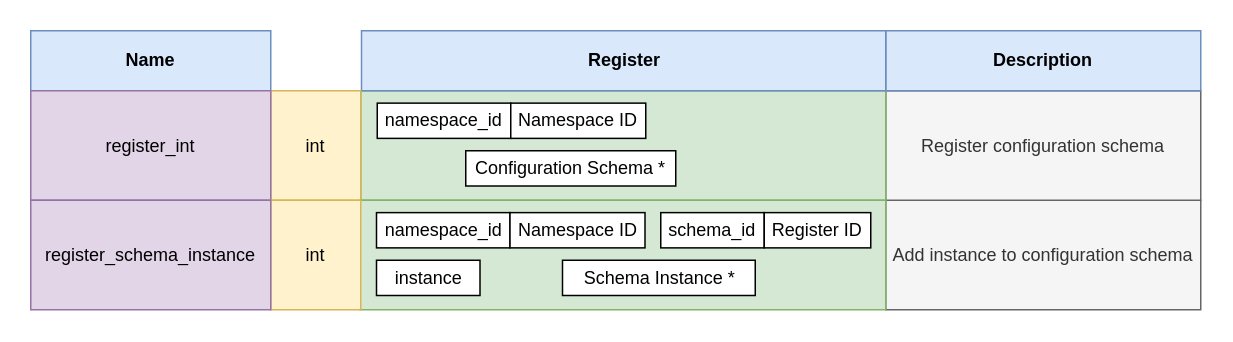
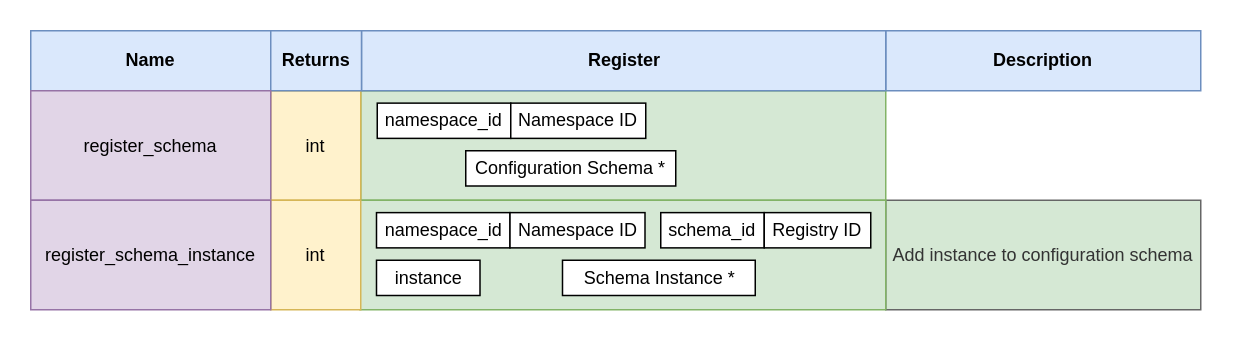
  <mxCell id="0" />
  <mxCell id="1" parent="0" />
- <mxCell id="2" value="Add instance to configuration schema" style="rounded=0;whiteSpace=wrap;html=1;fillColor=#f5f5f5;strokeColor=#666666;fontColor=#333333;" parent="1" vertex="1"><mxGeometry x="590" y="133" width="210" height="73" as="geometry" /></mxCell>
- <mxCell id="3" value="Register configuration schema" style="rounded=0;whiteSpace=wrap;html=1;fillColor=#f5f5f5;strokeColor=#666666;fontColor=#333333;" parent="1" vertex="1"><mxGeometry x="590" y="60" width="210" height="73" as="geometry" /></mxCell>
+ <mxCell id="2" value="Add instance to configuration schema" style="rounded=0;whiteSpace=wrap;html=1;fillColor=#d5e8d4;strokeColor=#666666;fontColor=#333333;" parent="1" vertex="1"><mxGeometry x="590" y="133" width="210" height="73" as="geometry" /></mxCell>
  <mxCell id="4" value="&lt;b&gt;Description&lt;/b&gt;" style="rounded=0;whiteSpace=wrap;html=1;align=center;fillColor=#dae8fc;strokeColor=#6c8ebf;" parent="1" vertex="1"><mxGeometry x="590" y="20" width="210" height="40" as="geometry" /></mxCell>
  <mxCell id="5" value="&lt;b&gt;Name&lt;/b&gt;" style="rounded=0;whiteSpace=wrap;html=1;align=center;fillColor=#dae8fc;strokeColor=#6c8ebf;" parent="1" vertex="1"><mxGeometry x="20" y="20" width="160" height="40" as="geometry" /></mxCell>
  <mxCell id="6" value="" style="rounded=0;whiteSpace=wrap;html=1;fillColor=#d5e8d4;strokeColor=#82b366;" vertex="1" parent="1"><mxGeometry x="240" y="60" width="350" height="73" as="geometry" /></mxCell>
  <mxCell id="7" value="namespace_id" style="rounded=0;whiteSpace=wrap;html=1;" vertex="1" parent="1"><mxGeometry x="251" y="68.25" width="89" height="23.5" as="geometry" /></mxCell>
  <mxCell id="8" value="Namespace ID" style="rounded=0;whiteSpace=wrap;html=1;" vertex="1" parent="1"><mxGeometry x="340" y="68.25" width="90" height="23.5" as="geometry" /></mxCell>
  <mxCell id="9" value="&lt;b&gt;Register&lt;/b&gt;" style="rounded=0;whiteSpace=wrap;html=1;align=center;fillColor=#dae8fc;strokeColor=#6c8ebf;" vertex="1" parent="1"><mxGeometry x="240.5" y="20" width="349.5" height="40" as="geometry" /></mxCell>
  <mxCell id="10" value="Configuration Schema *" style="rounded=0;whiteSpace=wrap;html=1;" vertex="1" parent="1"><mxGeometry x="310" y="100" width="140" height="23.5" as="geometry" /></mxCell>
  <mxCell id="11" value="int" style="rounded=0;whiteSpace=wrap;html=1;fillColor=#fff2cc;strokeColor=#d6b656;" vertex="1" parent="1"><mxGeometry x="180" y="60" width="60" height="73" as="geometry" /></mxCell>
- <mxCell id="13" value="register_int" style="rounded=0;whiteSpace=wrap;html=1;fillColor=#e1d5e7;strokeColor=#9673a6;" parent="1" vertex="1"><mxGeometry x="20" y="60" width="160" height="73" as="geometry" /></mxCell>
+ <mxCell id="12" value="&lt;b&gt;Returns&lt;/b&gt;" style="rounded=0;whiteSpace=wrap;html=1;align=center;fillColor=#dae8fc;strokeColor=#6c8ebf;" parent="1" vertex="1"><mxGeometry x="180" y="20" width="60.5" height="40" as="geometry" /></mxCell>
+ <mxCell id="13" value="register_schema" style="rounded=0;whiteSpace=wrap;html=1;fillColor=#e1d5e7;strokeColor=#9673a6;" parent="1" vertex="1"><mxGeometry x="20" y="60" width="160" height="73" as="geometry" /></mxCell>
  <mxCell id="14" value="" style="rounded=0;whiteSpace=wrap;html=1;fillColor=#d5e8d4;strokeColor=#82b366;" vertex="1" parent="1"><mxGeometry x="239.5" y="133" width="350.5" height="73" as="geometry" /></mxCell>
  <mxCell id="15" value="namespace_id" style="rounded=0;whiteSpace=wrap;html=1;" vertex="1" parent="1"><mxGeometry x="250.5" y="141.25" width="89" height="23.5" as="geometry" /></mxCell>
  <mxCell id="16" value="Namespace ID" style="rounded=0;whiteSpace=wrap;html=1;" vertex="1" parent="1"><mxGeometry x="339.5" y="141.25" width="90" height="23.5" as="geometry" /></mxCell>
  <mxCell id="17" value="instance" style="rounded=0;whiteSpace=wrap;html=1;" vertex="1" parent="1"><mxGeometry x="250.5" y="173" width="69" height="23.5" as="geometry" /></mxCell>
  <mxCell id="18" value="Schema Instance *" style="rounded=0;whiteSpace=wrap;html=1;" vertex="1" parent="1"><mxGeometry x="374.5" y="173" width="128.5" height="23.5" as="geometry" /></mxCell>
  <mxCell id="19" value="int" style="rounded=0;whiteSpace=wrap;html=1;fillColor=#fff2cc;strokeColor=#d6b656;" vertex="1" parent="1"><mxGeometry x="180" y="133" width="60" height="73" as="geometry" /></mxCell>
  <mxCell id="20" value="register_schema_instance" style="rounded=0;whiteSpace=wrap;html=1;fillColor=#e1d5e7;strokeColor=#9673a6;" parent="1" vertex="1"><mxGeometry x="20" y="133" width="160" height="73" as="geometry" /></mxCell>
  <mxCell id="21" value="schema_id" style="rounded=0;whiteSpace=wrap;html=1;" vertex="1" parent="1"><mxGeometry x="440" y="141.25" width="69" height="23.5" as="geometry" /></mxCell>
- <mxCell id="22" value="Register ID" style="rounded=0;whiteSpace=wrap;html=1;" vertex="1" parent="1"><mxGeometry x="509" y="141.25" width="71" height="23.5" as="geometry" /></mxCell>
+ <mxCell id="22" value="Registry ID" style="rounded=0;whiteSpace=wrap;html=1;" vertex="1" parent="1"><mxGeometry x="509" y="141.25" width="71" height="23.5" as="geometry" /></mxCell>
